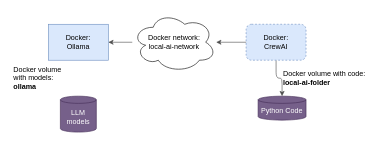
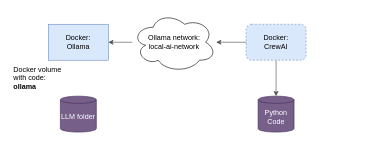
  <mxCell id="0" />
  <mxCell id="1" parent="0" />
  <mxCell id="2" value="Docker:&lt;br&gt;Ollama" style="whiteSpace=wrap;html=1;fillColor=#dae8fc;strokeColor=#6c8ebf;rounded=0;" parent="1" vertex="1"><mxGeometry x="80" y="40" width="100" height="60" as="geometry" /></mxCell>
  <mxCell id="3" value="" style="edgeStyle=orthogonalEdgeStyle;html=1;entryX=0.5;entryY=0;entryDx=0;entryDy=0;entryPerimeter=0;strokeColor=#4D4D4D;labelBackgroundColor=none;fontColor=#000000;" parent="1" source="5" target="6" edge="1"><mxGeometry y="40" relative="1" as="geometry"><mxPoint as="offset" /></mxGeometry></mxCell>
  <mxCell id="4" value="" style="edgeStyle=orthogonalEdgeStyle;html=1;entryX=1;entryY=0.5;entryDx=0;entryDy=0;strokeColor=#4D4D4D;labelBackgroundColor=none;fontColor=#000000;" parent="1" source="9" target="2" edge="1"><mxGeometry y="-10" relative="1" as="geometry"><mxPoint as="offset" /></mxGeometry></mxCell>
  <mxCell id="5" value="Docker:&lt;br&gt;CrewAI" style="rounded=1;whiteSpace=wrap;html=1;fillColor=#dae8fc;strokeColor=#6c8ebf;dashed=1;" parent="1" vertex="1"><mxGeometry x="410" y="40" width="100" height="60" as="geometry" /></mxCell>
- <mxCell id="6" value="Python Code" style="shape=cylinder3;whiteSpace=wrap;html=1;boundedLbl=1;backgroundOutline=1;size=6.01;fillColor=#76608a;fontColor=#ffffff;strokeColor=#432D57;" parent="1" vertex="1"><mxGeometry x="430" y="160" width="80" height="40" as="geometry" /></mxCell>
- <mxCell id="7" value="LLM models" style="shape=cylinder3;whiteSpace=wrap;html=1;boundedLbl=1;backgroundOutline=1;size=6.01;fillColor=#76608a;fontColor=#ffffff;strokeColor=#432D57;" parent="1" vertex="1"><mxGeometry x="100" y="160" width="60" height="60" as="geometry" /></mxCell>
- <mxCell id="8" value="Docker volume with code:&lt;br&gt;&lt;b&gt;local-ai-folder&lt;/b&gt;" style="text;html=1;strokeColor=none;fillColor=none;align=left;verticalAlign=middle;whiteSpace=wrap;rounded=0;" parent="1" vertex="1"><mxGeometry x="470" y="120" width="140" height="20" as="geometry" /></mxCell>
+ <mxCell id="6" value="Python Code" style="shape=cylinder3;whiteSpace=wrap;html=1;boundedLbl=1;backgroundOutline=1;size=6.01;fillColor=#76608a;fontColor=#ffffff;strokeColor=#432D57;" parent="1" vertex="1"><mxGeometry x="430" y="160" width="60" height="60" as="geometry" /></mxCell>
+ <mxCell id="7" value="LLM folder" style="shape=cylinder3;whiteSpace=wrap;html=1;boundedLbl=1;backgroundOutline=1;size=6.01;fillColor=#76608a;fontColor=#ffffff;strokeColor=#432D57;" parent="1" vertex="1"><mxGeometry x="100" y="160" width="60" height="60" as="geometry" /></mxCell>
  <mxCell id="9" value="" style="ellipse;shape=cloud;whiteSpace=wrap;html=1;align=left;" parent="1" vertex="1"><mxGeometry x="220" y="20" width="140" height="100" as="geometry" /></mxCell>
  <mxCell id="10" value="" style="edgeStyle=orthogonalEdgeStyle;html=1;entryX=1;entryY=0.5;entryDx=0;entryDy=0;strokeColor=#4D4D4D;labelBackgroundColor=none;fontColor=#000000;" parent="1" source="5" target="9" edge="1"><mxGeometry y="-10" relative="1" as="geometry"><mxPoint as="offset" /><mxPoint x="380" y="70" as="sourcePoint" /><mxPoint x="210" y="70" as="targetPoint" /></mxGeometry></mxCell>
- <mxCell id="11" value="Docker network:&lt;br&gt;local-ai-network&lt;br&gt;" style="text;html=1;strokeColor=none;fillColor=none;align=center;verticalAlign=middle;whiteSpace=wrap;rounded=0;" parent="1" vertex="1"><mxGeometry x="240" y="60" width="100" height="20" as="geometry" /></mxCell>
- <mxCell id="12" value="Docker volume with models:&lt;br&gt;&lt;b&gt;ollama&lt;/b&gt;" style="text;html=1;strokeColor=none;fillColor=none;align=left;verticalAlign=middle;whiteSpace=wrap;rounded=0;" parent="1" vertex="1"><mxGeometry x="20" y="120" width="90" height="20" as="geometry" /></mxCell>
+ <mxCell id="11" value="Ollama network:&lt;br&gt;local-ai-network&lt;br&gt;" style="text;html=1;strokeColor=none;fillColor=none;align=center;verticalAlign=middle;whiteSpace=wrap;rounded=0;" parent="1" vertex="1"><mxGeometry x="240" y="60" width="100" height="20" as="geometry" /></mxCell>
+ <mxCell id="12" value="Docker volume with code:&lt;br&gt;&lt;b&gt;ollama&lt;/b&gt;" style="text;html=1;strokeColor=none;fillColor=none;align=left;verticalAlign=middle;whiteSpace=wrap;rounded=0;" parent="1" vertex="1"><mxGeometry x="20" y="120" width="90" height="20" as="geometry" /></mxCell>
  <mxCell id="13" style="edgeStyle=orthogonalEdgeStyle;rounded=0;orthogonalLoop=1;jettySize=auto;html=1;exitX=0.5;exitY=1;exitDx=0;exitDy=0;" parent="1" source="12" target="12" edge="1"><mxGeometry relative="1" as="geometry" /></mxCell>
